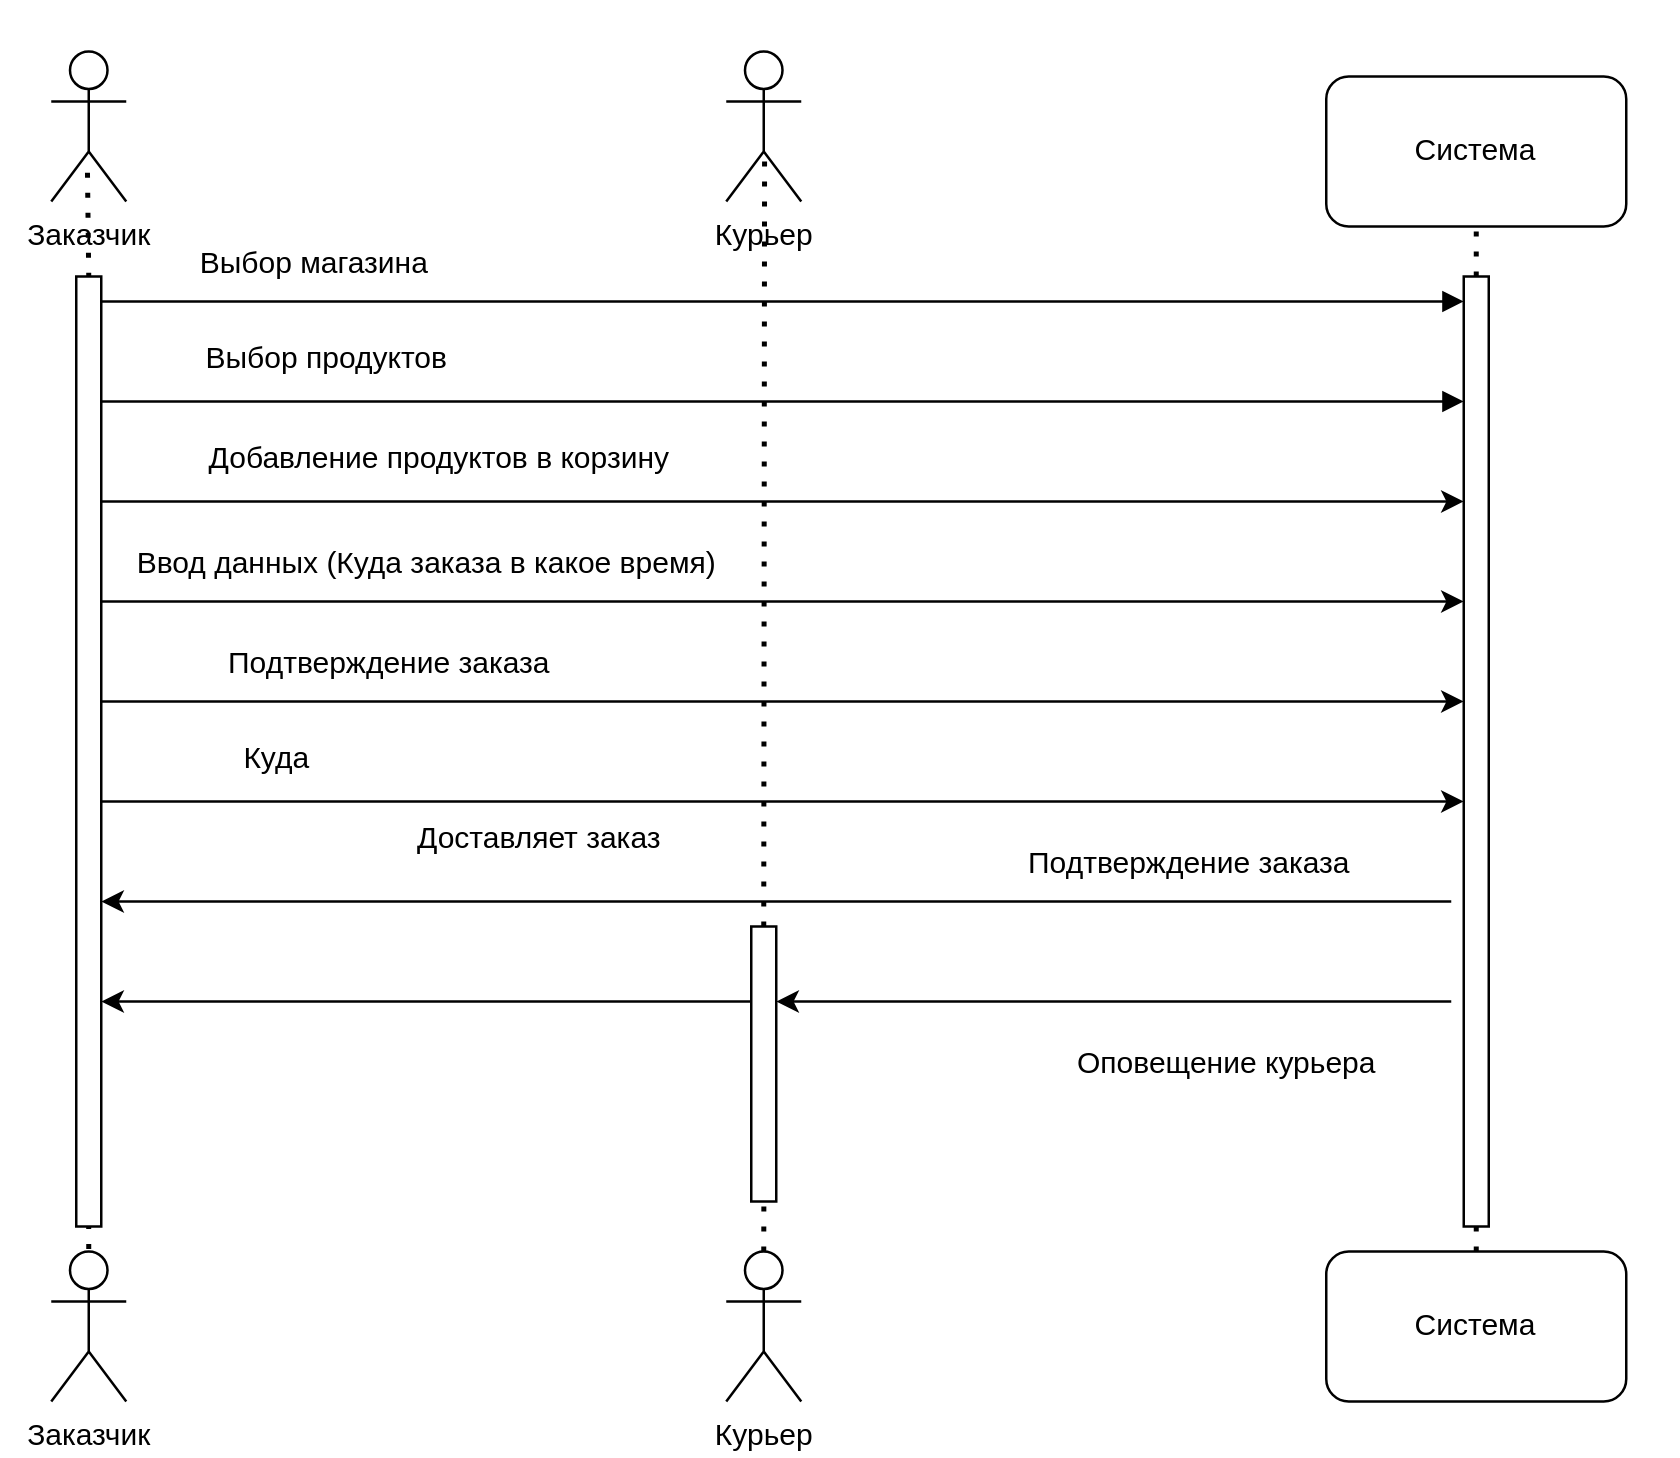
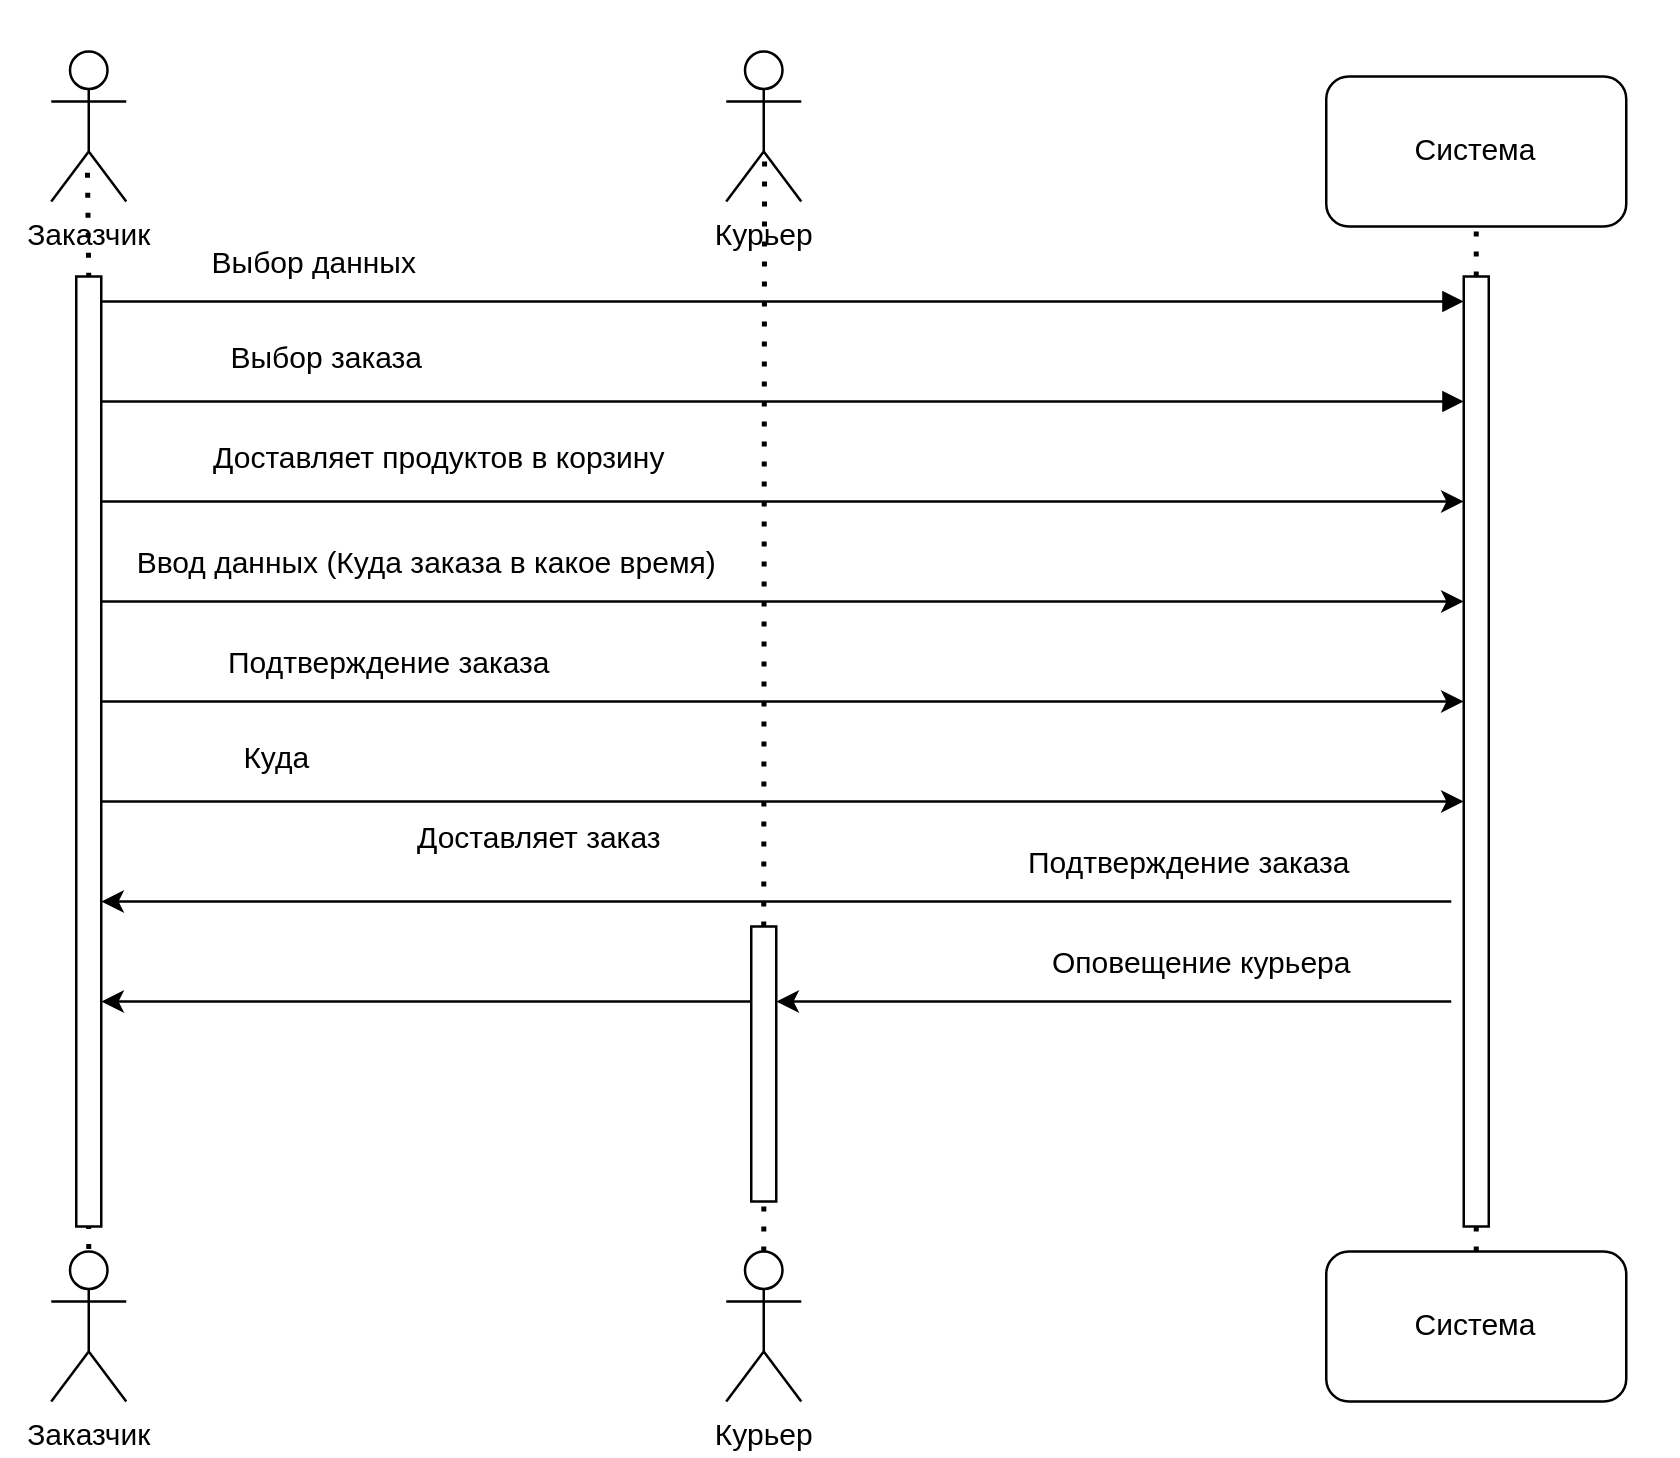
  <mxCell id="0" />
  <mxCell id="1" parent="0" />
  <mxCell id="2" value="Заказчик" style="shape=umlActor;verticalLabelPosition=bottom;verticalAlign=top;html=1;" vertex="1" parent="1"><mxGeometry x="20" y="20" width="30" height="60" as="geometry" /></mxCell>
  <mxCell id="3" value="Заказчик" style="shape=umlActor;verticalLabelPosition=bottom;verticalAlign=top;html=1;" vertex="1" parent="1"><mxGeometry x="20" y="500" width="30" height="60" as="geometry" /></mxCell>
  <mxCell id="4" value="Курьер" style="shape=umlActor;verticalLabelPosition=bottom;verticalAlign=top;html=1;" vertex="1" parent="1"><mxGeometry x="290" y="20" width="30" height="60" as="geometry" /></mxCell>
  <mxCell id="5" value="Курьер" style="shape=umlActor;verticalLabelPosition=bottom;verticalAlign=top;html=1;" vertex="1" parent="1"><mxGeometry x="290" y="500" width="30" height="60" as="geometry" /></mxCell>
  <mxCell id="6" value="" style="endArrow=none;dashed=1;html=1;dashPattern=1 3;strokeWidth=2;rounded=0;entryX=0.5;entryY=0;entryDx=0;entryDy=0;entryPerimeter=0;exitX=0.483;exitY=0.808;exitDx=0;exitDy=0;exitPerimeter=0;" edge="1" parent="1" source="18" target="3"><mxGeometry width="50" height="50" relative="1" as="geometry"><mxPoint x="40" y="100" as="sourcePoint" /><mxPoint x="320" y="300" as="targetPoint" /></mxGeometry></mxCell>
  <mxCell id="7" value="" style="endArrow=none;dashed=1;html=1;dashPattern=1 3;strokeWidth=2;rounded=0;entryX=0.511;entryY=0.725;entryDx=0;entryDy=0;entryPerimeter=0;exitX=0.5;exitY=0;exitDx=0;exitDy=0;exitPerimeter=0;" edge="1" parent="1" source="20" target="4"><mxGeometry width="50" height="50" relative="1" as="geometry"><mxPoint x="280" y="300" as="sourcePoint" /><mxPoint x="330" y="250" as="targetPoint" /></mxGeometry></mxCell>
  <mxCell id="8" value="Система" style="rounded=1;whiteSpace=wrap;html=1;" vertex="1" parent="1"><mxGeometry x="530" y="30" width="120" height="60" as="geometry" /></mxCell>
  <mxCell id="9" value="Система" style="rounded=1;whiteSpace=wrap;html=1;" vertex="1" parent="1"><mxGeometry x="530" y="500" width="120" height="60" as="geometry" /></mxCell>
  <mxCell id="10" value="" style="endArrow=none;dashed=1;html=1;dashPattern=1 3;strokeWidth=2;rounded=0;exitX=0.5;exitY=0;exitDx=0;exitDy=0;entryX=0.5;entryY=1;entryDx=0;entryDy=0;" edge="1" parent="1" source="22" target="8"><mxGeometry width="50" height="50" relative="1" as="geometry"><mxPoint x="230" y="250" as="sourcePoint" /><mxPoint x="280" y="200" as="targetPoint" /></mxGeometry></mxCell>
  <mxCell id="11" value="" style="html=1;verticalAlign=bottom;endArrow=block;curved=0;rounded=0;align=right;" edge="1" parent="1" target="22"><mxGeometry width="80" relative="1" as="geometry"><mxPoint x="40" y="120" as="sourcePoint" /><mxPoint x="580" y="120" as="targetPoint" /></mxGeometry></mxCell>
  <mxCell id="12" value="" style="html=1;verticalAlign=bottom;endArrow=block;curved=0;rounded=0;" edge="1" parent="1" target="22"><mxGeometry width="80" relative="1" as="geometry"><mxPoint x="40" y="160" as="sourcePoint" /><mxPoint x="593" y="160" as="targetPoint" /></mxGeometry></mxCell>
- <mxCell id="13" value="Выбор магазина" style="text;html=1;align=center;verticalAlign=middle;resizable=0;points=[];autosize=1;strokeColor=none;fillColor=none;" vertex="1" parent="1"><mxGeometry x="70" y="90" width="110" height="30" as="geometry" /></mxCell>
- <mxCell id="14" value="Выбор продуктов" style="text;html=1;align=center;verticalAlign=middle;resizable=0;points=[];autosize=1;strokeColor=none;fillColor=none;" vertex="1" parent="1"><mxGeometry x="70" y="128" width="120" height="30" as="geometry" /></mxCell>
+ <mxCell id="13" value="Выбор данных" style="text;html=1;align=center;verticalAlign=middle;resizable=0;points=[];autosize=1;strokeColor=none;fillColor=none;" vertex="1" parent="1"><mxGeometry x="70" y="90" width="110" height="30" as="geometry" /></mxCell>
+ <mxCell id="14" value="Выбор заказа" style="text;html=1;align=center;verticalAlign=middle;resizable=0;points=[];autosize=1;strokeColor=none;fillColor=none;" vertex="1" parent="1"><mxGeometry x="70" y="128" width="120" height="30" as="geometry" /></mxCell>
  <mxCell id="15" value="" style="endArrow=classic;html=1;rounded=0;" edge="1" parent="1" target="22"><mxGeometry width="50" height="50" relative="1" as="geometry"><mxPoint x="40" y="200" as="sourcePoint" /><mxPoint x="591.176" y="200" as="targetPoint" /></mxGeometry></mxCell>
- <mxCell id="16" value="Добавление продуктов в корзину" style="text;html=1;align=center;verticalAlign=middle;resizable=0;points=[];autosize=1;strokeColor=none;fillColor=none;" vertex="1" parent="1"><mxGeometry x="70" y="168" width="210" height="30" as="geometry" /></mxCell>
+ <mxCell id="16" value="Доставляет продуктов в корзину" style="text;html=1;align=center;verticalAlign=middle;resizable=0;points=[];autosize=1;strokeColor=none;fillColor=none;" vertex="1" parent="1"><mxGeometry x="70" y="168" width="210" height="30" as="geometry" /></mxCell>
  <mxCell id="17" value="" style="endArrow=none;dashed=1;html=1;dashPattern=1 3;strokeWidth=2;rounded=0;entryX=0.5;entryY=0;entryDx=0;entryDy=0;entryPerimeter=0;exitX=0.483;exitY=0.808;exitDx=0;exitDy=0;exitPerimeter=0;" edge="1" parent="1" source="2" target="18"><mxGeometry width="50" height="50" relative="1" as="geometry"><mxPoint x="34" y="68" as="sourcePoint" /><mxPoint x="35" y="500" as="targetPoint" /></mxGeometry></mxCell>
  <mxCell id="18" value="" style="html=1;points=[[0,0,0,0,5],[0,1,0,0,-5],[1,0,0,0,5],[1,1,0,0,-5]];perimeter=orthogonalPerimeter;outlineConnect=0;targetShapes=umlLifeline;portConstraint=eastwest;newEdgeStyle={&quot;curved&quot;:0,&quot;rounded&quot;:0};" vertex="1" parent="1"><mxGeometry x="30" y="110" width="10" height="380" as="geometry" /></mxCell>
  <mxCell id="19" value="" style="endArrow=none;dashed=1;html=1;dashPattern=1 3;strokeWidth=2;rounded=0;entryX=0.511;entryY=0.725;entryDx=0;entryDy=0;entryPerimeter=0;exitX=0.5;exitY=0;exitDx=0;exitDy=0;exitPerimeter=0;" edge="1" parent="1" source="5" target="20"><mxGeometry width="50" height="50" relative="1" as="geometry"><mxPoint x="305" y="500" as="sourcePoint" /><mxPoint x="305" y="64" as="targetPoint" /></mxGeometry></mxCell>
  <mxCell id="20" value="" style="html=1;points=[[0,0,0,0,5],[0,1,0,0,-5],[1,0,0,0,5],[1,1,0,0,-5]];perimeter=orthogonalPerimeter;outlineConnect=0;targetShapes=umlLifeline;portConstraint=eastwest;newEdgeStyle={&quot;curved&quot;:0,&quot;rounded&quot;:0};" vertex="1" parent="1"><mxGeometry x="300" y="370" width="10" height="110" as="geometry" /></mxCell>
  <mxCell id="21" value="" style="endArrow=none;dashed=1;html=1;dashPattern=1 3;strokeWidth=2;rounded=0;exitX=0.5;exitY=0;exitDx=0;exitDy=0;entryX=0.5;entryY=1;entryDx=0;entryDy=0;" edge="1" parent="1" source="9" target="22"><mxGeometry width="50" height="50" relative="1" as="geometry"><mxPoint x="590" y="500" as="sourcePoint" /><mxPoint x="590" y="90" as="targetPoint" /></mxGeometry></mxCell>
  <mxCell id="22" value="" style="html=1;points=[[0,0,0,0,5],[0,1,0,0,-5],[1,0,0,0,5],[1,1,0,0,-5]];perimeter=orthogonalPerimeter;outlineConnect=0;targetShapes=umlLifeline;portConstraint=eastwest;newEdgeStyle={&quot;curved&quot;:0,&quot;rounded&quot;:0};" vertex="1" parent="1"><mxGeometry x="585" y="110" width="10" height="380" as="geometry" /></mxCell>
  <mxCell id="23" value="" style="endArrow=classic;html=1;rounded=0;" edge="1" parent="1" target="22"><mxGeometry width="50" height="50" relative="1" as="geometry"><mxPoint x="40" y="240" as="sourcePoint" /><mxPoint x="280" y="100" as="targetPoint" /></mxGeometry></mxCell>
  <mxCell id="24" value="Ввод данных (Куда заказа в какое время)" style="text;html=1;align=center;verticalAlign=middle;resizable=0;points=[];autosize=1;strokeColor=none;fillColor=none;" vertex="1" parent="1"><mxGeometry x="30" y="210" width="280" height="30" as="geometry" /></mxCell>
  <mxCell id="25" value="" style="endArrow=classic;html=1;rounded=0;" edge="1" parent="1" target="22"><mxGeometry width="50" height="50" relative="1" as="geometry"><mxPoint x="40" y="280" as="sourcePoint" /><mxPoint x="200" y="180" as="targetPoint" /></mxGeometry></mxCell>
  <mxCell id="26" value="Подтверждение заказа" style="text;html=1;align=center;verticalAlign=middle;resizable=0;points=[];autosize=1;strokeColor=none;fillColor=none;" vertex="1" parent="1"><mxGeometry x="80" y="250" width="150" height="30" as="geometry" /></mxCell>
  <mxCell id="27" value="" style="endArrow=classic;html=1;rounded=0;" edge="1" parent="1" target="22"><mxGeometry width="50" height="50" relative="1" as="geometry"><mxPoint x="40" y="320" as="sourcePoint" /><mxPoint x="250" y="200" as="targetPoint" /></mxGeometry></mxCell>
  <mxCell id="28" value="Куда" style="text;html=1;align=center;verticalAlign=middle;resizable=0;points=[];autosize=1;strokeColor=none;fillColor=none;" vertex="1" parent="1"><mxGeometry x="80" y="288" width="60" height="30" as="geometry" /></mxCell>
  <mxCell id="29" value="" style="endArrow=classic;html=1;rounded=0;" edge="1" parent="1"><mxGeometry width="50" height="50" relative="1" as="geometry"><mxPoint x="580" y="360" as="sourcePoint" /><mxPoint x="40" y="360" as="targetPoint" /></mxGeometry></mxCell>
  <mxCell id="30" value="Подтверждение заказа" style="text;html=1;align=center;verticalAlign=middle;resizable=0;points=[];autosize=1;strokeColor=none;fillColor=none;" vertex="1" parent="1"><mxGeometry x="400" y="330" width="150" height="30" as="geometry" /></mxCell>
  <mxCell id="31" value="" style="endArrow=classic;html=1;rounded=0;" edge="1" parent="1" target="20"><mxGeometry width="50" height="50" relative="1" as="geometry"><mxPoint x="580" y="400" as="sourcePoint" /><mxPoint x="320" y="400" as="targetPoint" /></mxGeometry></mxCell>
- <mxCell id="32" value="Оповещение курьера" style="text;html=1;align=center;verticalAlign=middle;resizable=0;points=[];autosize=1;strokeColor=none;fillColor=none;" vertex="1" parent="1"><mxGeometry x="420" y="410" width="140" height="30" as="geometry" /></mxCell>
+ <mxCell id="32" value="Оповещение курьера" style="text;html=1;align=center;verticalAlign=middle;resizable=0;points=[];autosize=1;strokeColor=none;fillColor=none;" vertex="1" parent="1"><mxGeometry x="410" y="370" width="140" height="30" as="geometry" /></mxCell>
  <mxCell id="33" value="" style="endArrow=classic;html=1;rounded=0;" edge="1" parent="1" target="18"><mxGeometry width="50" height="50" relative="1" as="geometry"><mxPoint x="300" y="400" as="sourcePoint" /><mxPoint x="320" y="420" as="targetPoint" /></mxGeometry></mxCell>
  <mxCell id="34" value="Доставляет заказ" style="text;html=1;align=center;verticalAlign=middle;resizable=0;points=[];autosize=1;strokeColor=none;fillColor=none;" vertex="1" parent="1"><mxGeometry x="155" y="320" width="120" height="30" as="geometry" /></mxCell>
